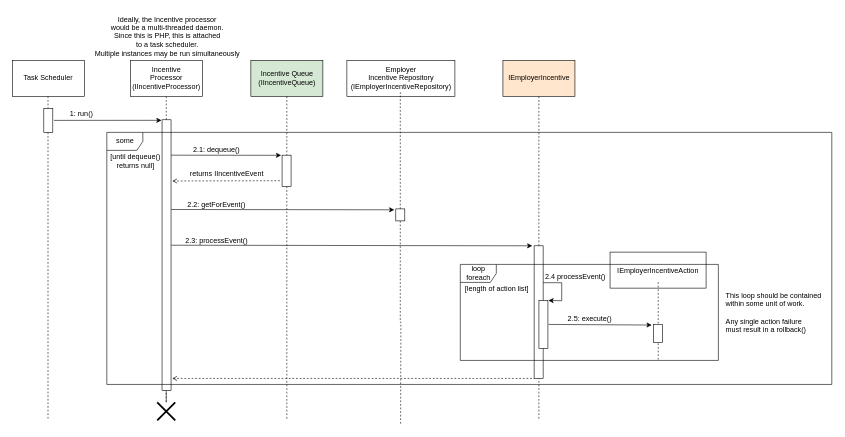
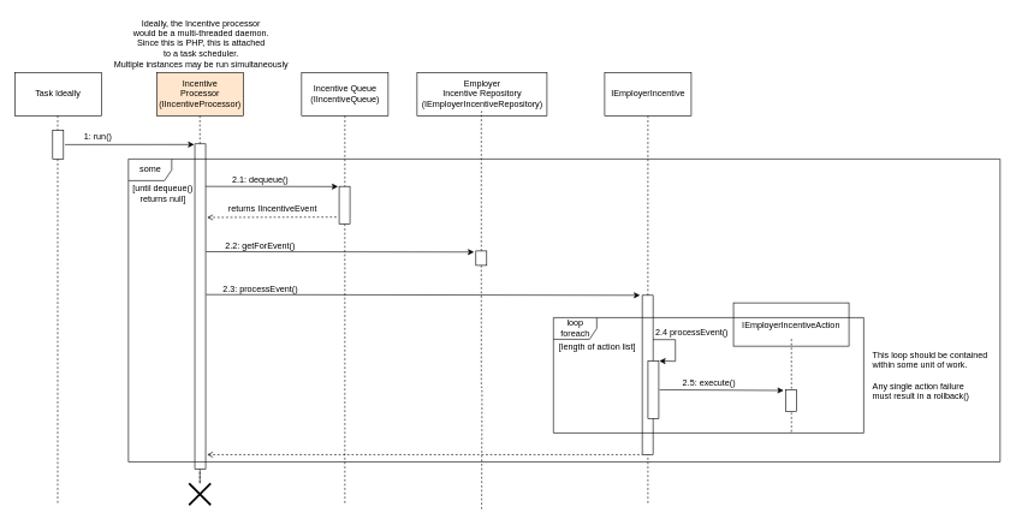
  <mxCell id="0" />
  <mxCell id="1" parent="0" />
  <mxCell id="2" style="edgeStyle=orthogonalEdgeStyle;rounded=0;orthogonalLoop=1;jettySize=auto;html=1;dashed=1;endArrow=none;endFill=0;" edge="1" parent="1" target="17"><mxGeometry relative="1" as="geometry"><mxPoint x="276.5" y="671.379" as="targetPoint" /><mxPoint x="276.5" y="160" as="sourcePoint" /></mxGeometry></mxCell>
- <mxCell id="3" value="Incentive &lt;br&gt;Processor&lt;br&gt;(IIncentiveProcessor)" style="rounded=0;whiteSpace=wrap;html=1;" vertex="1" parent="1"><mxGeometry x="217" y="100" width="120" height="60" as="geometry" /></mxCell>
+ <mxCell id="3" value="Incentive &lt;br&gt;Processor&lt;br&gt;(IIncentiveProcessor)" style="rounded=0;whiteSpace=wrap;html=1;fillColor=#ffe6cc;" vertex="1" parent="1"><mxGeometry x="217" y="100" width="120" height="60" as="geometry" /></mxCell>
  <mxCell id="4" value="Ideally, the Incentive processor&lt;br&gt;would be a multi-threaded daemon.&lt;br&gt;Since this is PHP, this is attached &lt;br&gt;to a task scheduler.&lt;br&gt;Multiple instances may be run simultaneously" style="text;html=1;align=center;verticalAlign=middle;resizable=0;points=[];;autosize=1;" vertex="1" parent="1"><mxGeometry x="147.5" y="20" width="260" height="80" as="geometry" /></mxCell>
  <mxCell id="5" style="edgeStyle=orthogonalEdgeStyle;rounded=0;orthogonalLoop=1;jettySize=auto;html=1;dashed=1;endArrow=none;endFill=0;" edge="1" parent="1" source="17"><mxGeometry relative="1" as="geometry"><mxPoint x="276.5" y="671.379" as="targetPoint" /><mxPoint x="276.5" y="160" as="sourcePoint" /></mxGeometry></mxCell>
- <mxCell id="6" value="Task Scheduler" style="rounded=0;whiteSpace=wrap;html=1;" vertex="1" parent="1"><mxGeometry x="20" y="100" width="120" height="60" as="geometry" /></mxCell>
+ <mxCell id="6" value="Task Ideally" style="rounded=0;whiteSpace=wrap;html=1;" vertex="1" parent="1"><mxGeometry x="20" y="100" width="120" height="60" as="geometry" /></mxCell>
  <mxCell id="7" style="edgeStyle=orthogonalEdgeStyle;rounded=0;orthogonalLoop=1;jettySize=auto;html=1;dashed=1;endArrow=none;endFill=0;" edge="1" parent="1"><mxGeometry relative="1" as="geometry"><mxPoint x="79.5" y="700" as="targetPoint" /><mxPoint x="79.5" y="160" as="sourcePoint" /></mxGeometry></mxCell>
  <mxCell id="8" value="" style="rounded=0;whiteSpace=wrap;html=1;" vertex="1" parent="1"><mxGeometry x="72.5" y="180" width="15" height="40" as="geometry" /></mxCell>
  <mxCell id="9" value="" style="endArrow=classic;html=1;entryX=-0.056;entryY=0.002;entryDx=0;entryDy=0;entryPerimeter=0;" edge="1" parent="1" target="10"><mxGeometry width="50" height="50" relative="1" as="geometry"><mxPoint x="89.5" y="200" as="sourcePoint" /><mxPoint x="257.5" y="200" as="targetPoint" /></mxGeometry></mxCell>
  <mxCell id="10" value="" style="rounded=0;whiteSpace=wrap;html=1;" vertex="1" parent="1"><mxGeometry x="269.5" y="199" width="15" height="451" as="geometry" /></mxCell>
  <mxCell id="11" value="1: run()" style="text;html=1;align=center;verticalAlign=middle;resizable=0;points=[];;autosize=1;" vertex="1" parent="1"><mxGeometry x="110" y="180" width="50" height="20" as="geometry" /></mxCell>
- <mxCell id="12" value="Incentive Queue&lt;br&gt;(IIncentiveQueue)" style="rounded=0;whiteSpace=wrap;html=1;fillColor=#d5e8d4;" vertex="1" parent="1"><mxGeometry x="417.5" y="100" width="120" height="60" as="geometry" /></mxCell>
+ <mxCell id="12" value="Incentive Queue&lt;br&gt;(IIncentiveQueue)" style="rounded=0;whiteSpace=wrap;html=1;" vertex="1" parent="1"><mxGeometry x="417.5" y="100" width="120" height="60" as="geometry" /></mxCell>
  <mxCell id="13" style="edgeStyle=orthogonalEdgeStyle;rounded=0;orthogonalLoop=1;jettySize=auto;html=1;dashed=1;endArrow=none;endFill=0;" edge="1" parent="1"><mxGeometry relative="1" as="geometry"><mxPoint x="477.441" y="700.118" as="targetPoint" /><mxPoint x="477.441" y="160.118" as="sourcePoint" /><Array as="points"><mxPoint x="477.5" y="290" /><mxPoint x="477.5" y="290" /></Array></mxGeometry></mxCell>
  <mxCell id="14" value="" style="endArrow=classic;html=1;entryX=-0.101;entryY=0.004;entryDx=0;entryDy=0;entryPerimeter=0;" edge="1" parent="1" target="16"><mxGeometry width="50" height="50" relative="1" as="geometry"><mxPoint x="284.5" y="258" as="sourcePoint" /><mxPoint x="466.5" y="259" as="targetPoint" /></mxGeometry></mxCell>
  <mxCell id="15" value="2.1: dequeue()" style="text;html=1;align=center;verticalAlign=middle;resizable=0;points=[];;autosize=1;" vertex="1" parent="1"><mxGeometry x="314.5" y="240" width="90" height="20" as="geometry" /></mxCell>
  <mxCell id="16" value="" style="rounded=0;whiteSpace=wrap;html=1;" vertex="1" parent="1"><mxGeometry x="469.5" y="258" width="15" height="52" as="geometry" /></mxCell>
  <mxCell id="17" value="" style="shape=umlDestroy;whiteSpace=wrap;html=1;strokeWidth=3;" vertex="1" parent="1"><mxGeometry x="261.5" y="670" width="30" height="30" as="geometry" /></mxCell>
  <mxCell id="18" value="" style="endArrow=classic;html=1;rounded=0;entryX=1.052;entryY=0.001;entryDx=0;entryDy=0;entryPerimeter=0;" edge="1" parent="1" target="34"><mxGeometry width="50" height="50" relative="1" as="geometry"><mxPoint x="903.5" y="470.5" as="sourcePoint" /><mxPoint x="966.5" y="410" as="targetPoint" /><Array as="points"><mxPoint x="935.5" y="470.5" /><mxPoint x="935.5" y="500.5" /></Array></mxGeometry></mxCell>
  <mxCell id="19" value="2.4 processEvent()" style="text;html=1;align=center;verticalAlign=middle;resizable=0;points=[];;autosize=1;" vertex="1" parent="1"><mxGeometry x="897.5" y="449.5" width="120" height="20" as="geometry" /></mxCell>
  <mxCell id="20" style="edgeStyle=orthogonalEdgeStyle;rounded=0;orthogonalLoop=1;jettySize=auto;html=1;dashed=1;endArrow=none;endFill=0;" edge="1" parent="1" source="22"><mxGeometry relative="1" as="geometry"><mxPoint x="667" y="705.379" as="targetPoint" /><mxPoint x="667" y="194" as="sourcePoint" /></mxGeometry></mxCell>
  <mxCell id="21" value="Employer&lt;br&gt;Incentive Repository&lt;br&gt;(IEmployerIncentiveRepository)" style="rounded=0;whiteSpace=wrap;html=1;" vertex="1" parent="1"><mxGeometry x="577.5" y="100" width="180" height="60" as="geometry" /></mxCell>
  <mxCell id="22" value="" style="rounded=0;whiteSpace=wrap;html=1;" vertex="1" parent="1"><mxGeometry x="659" y="347.5" width="15" height="20" as="geometry" /></mxCell>
  <mxCell id="23" style="edgeStyle=orthogonalEdgeStyle;rounded=0;orthogonalLoop=1;jettySize=auto;html=1;dashed=1;endArrow=none;endFill=0;" edge="1" parent="1" target="22"><mxGeometry relative="1" as="geometry"><mxPoint x="668" y="665.379" as="targetPoint" /><mxPoint x="668.029" y="154.235" as="sourcePoint" /><Array as="points"><mxPoint x="666.5" y="154" /></Array></mxGeometry></mxCell>
  <mxCell id="24" value="" style="endArrow=none;html=1;startArrow=open;startFill=0;endFill=0;dashed=1;" edge="1" parent="1"><mxGeometry width="50" height="50" relative="1" as="geometry"><mxPoint x="286.5" y="301" as="sourcePoint" /><mxPoint x="468" y="300.5" as="targetPoint" /></mxGeometry></mxCell>
  <mxCell id="25" value="returns IIncentiveEvent" style="text;html=1;align=center;verticalAlign=middle;resizable=0;points=[];;autosize=1;" vertex="1" parent="1"><mxGeometry x="306.5" y="280" width="140" height="20" as="geometry" /></mxCell>
  <mxCell id="26" value="" style="endArrow=classic;html=1;" edge="1" parent="1"><mxGeometry width="50" height="50" relative="1" as="geometry"><mxPoint x="285" y="348.5" as="sourcePoint" /><mxPoint x="656.5" y="349" as="targetPoint" /></mxGeometry></mxCell>
  <mxCell id="27" value="2.2: getForEvent()" style="text;html=1;align=center;verticalAlign=middle;resizable=0;points=[];;autosize=1;" vertex="1" parent="1"><mxGeometry x="305" y="330.5" width="110" height="20" as="geometry" /></mxCell>
  <mxCell id="28" style="edgeStyle=orthogonalEdgeStyle;rounded=0;orthogonalLoop=1;jettySize=auto;html=1;dashed=1;endArrow=none;endFill=0;" edge="1" parent="1"><mxGeometry relative="1" as="geometry"><mxPoint x="897.441" y="700.118" as="targetPoint" /><mxPoint x="897.441" y="160.118" as="sourcePoint" /><Array as="points"><mxPoint x="897.5" y="290" /><mxPoint x="897.5" y="290" /></Array></mxGeometry></mxCell>
- <mxCell id="29" value="IEmployerIncentive" style="rounded=0;whiteSpace=wrap;html=1;fillColor=#ffe6cc;" vertex="1" parent="1"><mxGeometry x="837.5" y="100" width="120" height="60" as="geometry" /></mxCell>
+ <mxCell id="29" value="IEmployerIncentive" style="rounded=0;whiteSpace=wrap;html=1;" vertex="1" parent="1"><mxGeometry x="837.5" y="100" width="120" height="60" as="geometry" /></mxCell>
  <mxCell id="30" value="" style="rounded=0;whiteSpace=wrap;html=1;" vertex="1" parent="1"><mxGeometry x="889.5" y="409" width="15" height="221" as="geometry" /></mxCell>
  <mxCell id="31" value="" style="endArrow=classic;html=1;" edge="1" parent="1"><mxGeometry width="50" height="50" relative="1" as="geometry"><mxPoint x="285" y="408" as="sourcePoint" /><mxPoint x="886.5" y="409" as="targetPoint" /></mxGeometry></mxCell>
  <mxCell id="32" value="2.3: processEvent()" style="text;html=1;align=center;verticalAlign=middle;resizable=0;points=[];;autosize=1;" vertex="1" parent="1"><mxGeometry x="300" y="390" width="120" height="20" as="geometry" /></mxCell>
  <mxCell id="33" value="IEmployerIncentiveAction" style="rounded=0;whiteSpace=wrap;html=1;" vertex="1" parent="1"><mxGeometry x="1016" y="419.5" width="160" height="60" as="geometry" /></mxCell>
  <mxCell id="34" value="" style="rounded=0;whiteSpace=wrap;html=1;" vertex="1" parent="1"><mxGeometry x="897.5" y="500" width="15" height="80" as="geometry" /></mxCell>
  <mxCell id="35" style="edgeStyle=orthogonalEdgeStyle;rounded=0;orthogonalLoop=1;jettySize=auto;html=1;dashed=1;endArrow=none;endFill=0;" edge="1" parent="1"><mxGeometry relative="1" as="geometry"><mxPoint x="1096.265" y="600.118" as="targetPoint" /><mxPoint x="1096.265" y="469.529" as="sourcePoint" /><Array as="points"><mxPoint x="1096.5" y="510" /><mxPoint x="1096.5" y="510" /></Array></mxGeometry></mxCell>
  <mxCell id="36" value="[length of action list]" style="text;html=1;align=center;verticalAlign=middle;resizable=0;points=[];;autosize=1;" vertex="1" parent="1"><mxGeometry x="766.5" y="470" width="120" height="20" as="geometry" /></mxCell>
  <mxCell id="37" value="" style="rounded=0;whiteSpace=wrap;html=1;" vertex="1" parent="1"><mxGeometry x="1088.5" y="540" width="15" height="30" as="geometry" /></mxCell>
  <mxCell id="38" value="" style="endArrow=classic;html=1;" edge="1" parent="1"><mxGeometry width="50" height="50" relative="1" as="geometry"><mxPoint x="913.5" y="540" as="sourcePoint" /><mxPoint x="1085.5" y="541" as="targetPoint" /></mxGeometry></mxCell>
  <mxCell id="39" value="2.5: execute()" style="text;html=1;align=center;verticalAlign=middle;resizable=0;points=[];;autosize=1;" vertex="1" parent="1"><mxGeometry x="936.5" y="520" width="90" height="20" as="geometry" /></mxCell>
  <mxCell id="40" value="loop foreach" style="shape=umlFrame;whiteSpace=wrap;html=1;" vertex="1" parent="1"><mxGeometry x="766.5" y="440" width="430" height="160" as="geometry" /></mxCell>
  <mxCell id="41" value="" style="endArrow=none;html=1;startArrow=open;startFill=0;endFill=0;dashed=1;" edge="1" parent="1"><mxGeometry width="50" height="50" relative="1" as="geometry"><mxPoint x="286.5" y="630" as="sourcePoint" /><mxPoint x="889.5" y="630" as="targetPoint" /></mxGeometry></mxCell>
  <mxCell id="42" value="This loop should be contained &lt;br&gt;within some unit of work.&lt;br&gt;&lt;br&gt;Any single action failure&amp;nbsp;&lt;br&gt;must result in a rollback()" style="text;html=1;align=left;verticalAlign=middle;resizable=0;points=[];;autosize=1;" vertex="1" parent="1"><mxGeometry x="1206.5" y="479.5" width="170" height="80" as="geometry" /></mxCell>
  <mxCell id="43" value="some" style="shape=umlFrame;whiteSpace=wrap;html=1;" vertex="1" parent="1"><mxGeometry x="177.5" y="220" width="1208" height="420" as="geometry" /></mxCell>
  <mxCell id="44" value="[until dequeue() &lt;br&gt;returns null]" style="text;html=1;align=center;verticalAlign=middle;resizable=0;points=[];;autosize=1;" vertex="1" parent="1"><mxGeometry x="174.5" y="253" width="100" height="30" as="geometry" /></mxCell>
